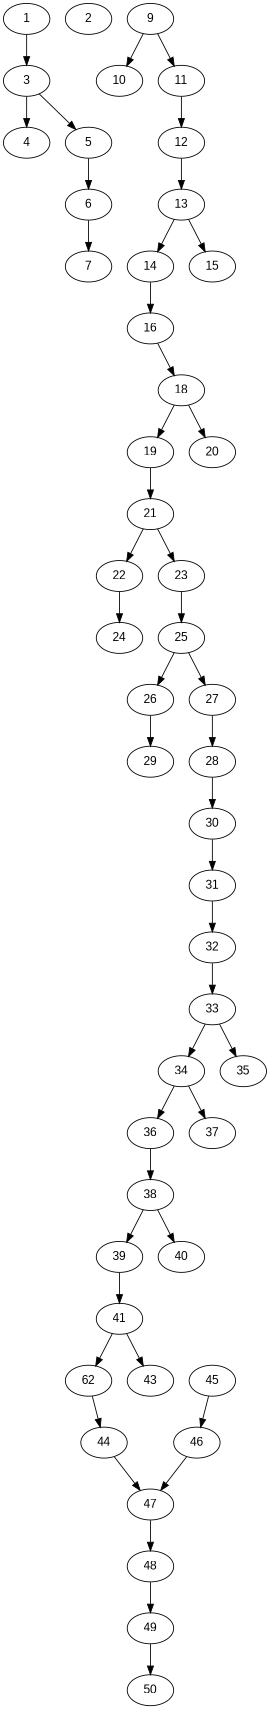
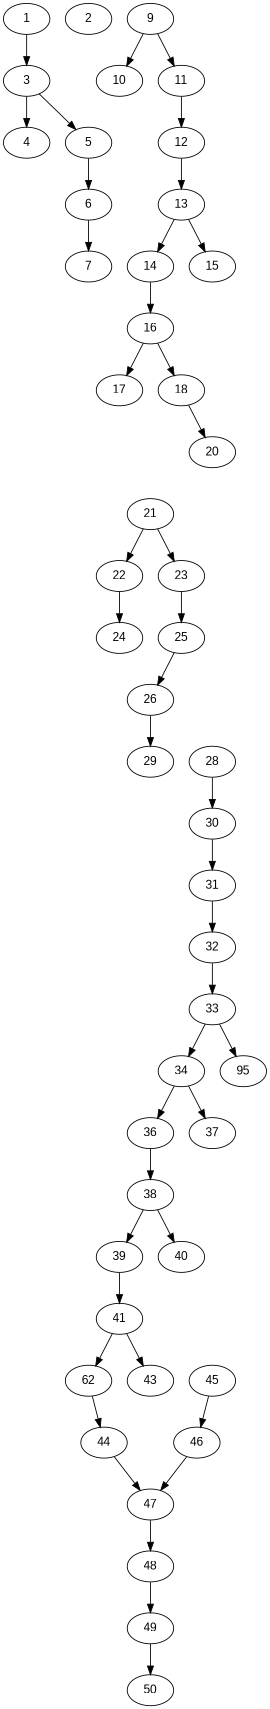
  digraph {
    fontname="Liberation Sans"
    node [alpha=0.03 fontname="Liberation Sans"]
    edge [fontname="Liberation Sans"]
    1 [alpha=0.14]
    3 [alpha=0.16]
    4 [alpha=0.08]
    5 [alpha=0.10]
    6 [alpha=0.06]
    2 [alpha=0.16]
    7 [alpha=0.08]
    9 [alpha=0.14]
    10 [alpha=0.14]
    11 [alpha=0.07]
    12 [alpha=0.08]
    13
    14
    15 [alpha=0.05]
    16 [alpha=0.05]
+   17 [alpha=0.11]
    18 [alpha=0.04]
-   19 [alpha=0.09]
    20 [alpha=0.00]
    21 [alpha=0.08]
    22
    23
    24 [alpha=0.10]
    25 [alpha=0.01]
    26 [alpha=0.12]
-   27 [alpha=0.06]
    29
    28 [alpha=0.13]
    30 [alpha=0.12]
    31 [alpha=0.06]
    32
    33 [alpha=0.04]
    34 [alpha=0.04]
-   35 [alpha=0.10]
+   35 [alpha=0.10 label=95]
    36 [alpha=0.09]
    37 [alpha=0.04]
    38 [alpha=0.10]
    39 [alpha=0.16]
    40 [alpha=0.19]
    41 [alpha=0.12]
    n41 [alpha=0.16 label=62]
    43 [alpha=0.11]
    44 [alpha=0.04]
    47 [alpha=0.06]
    45 [alpha=0.08]
    46 [alpha=0.02]
    48 [alpha=0.16]
    49 [alpha=0.11]
    50
    1 -> 3
    3 -> 4
    3 -> 5
    5 -> 6
    6 -> 7
    9 -> 10
    9 -> 11
    11 -> 12
    12 -> 13
    13 -> 14
    13 -> 15
    14 -> 16
+   16 -> 17
    16 -> 18
-   18 -> 19
    18 -> 20
-   19 -> 21
    21 -> 22
    21 -> 23
    22 -> 24
    23 -> 25
    25 -> 26
-   25 -> 27
    26 -> 29
-   27 -> 28
    28 -> 30
    30 -> 31
    31 -> 32
    32 -> 33
    33 -> 34
    33 -> 35
    34 -> 36
    34 -> 37
    36 -> 38
    38 -> 39
    38 -> 40
    39 -> 41
    41 -> n41
    41 -> 43
    n41 -> 44
    44 -> 47
    47 -> 48
    45 -> 46
    46 -> 47
    48 -> 49
    49 -> 50
  }
